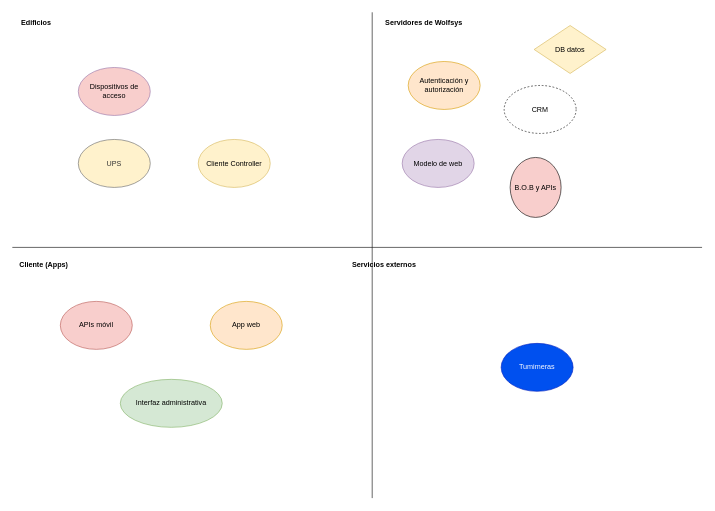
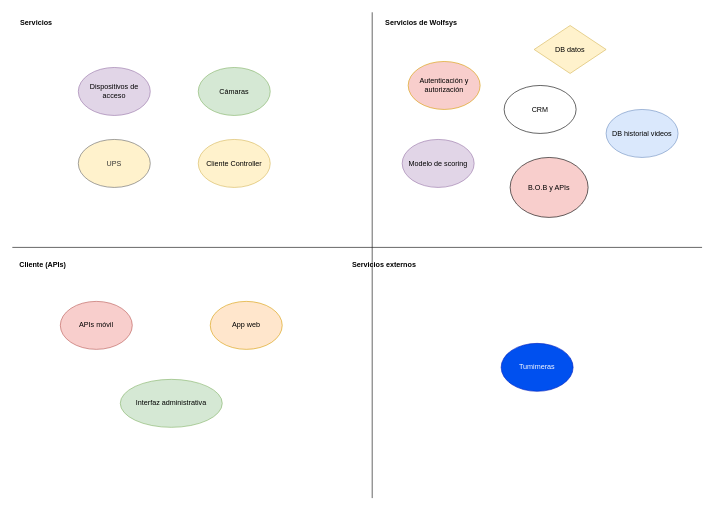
  <mxCell id="0" />
  <mxCell id="1" parent="0" />
  <mxCell id="2" value="" style="endArrow=none;html=1;rounded=0;" parent="1" edge="1"><mxGeometry width="50" height="50" relative="1" as="geometry"><mxPoint x="620" y="830" as="sourcePoint" /><mxPoint x="620" y="20" as="targetPoint" /></mxGeometry></mxCell>
  <mxCell id="3" value="" style="endArrow=none;html=1;rounded=0;" parent="1" edge="1"><mxGeometry width="50" height="50" relative="1" as="geometry"><mxPoint x="20" y="412" as="sourcePoint" /><mxPoint x="1170" y="412" as="targetPoint" /><Array as="points"><mxPoint x="620" y="412" /></Array></mxGeometry></mxCell>
- <mxCell id="4" value="Edificios" style="text;html=1;align=center;verticalAlign=middle;whiteSpace=wrap;rounded=0;fontStyle=1" parent="1" vertex="1"><mxGeometry x="30" y="22" width="60" height="30" as="geometry" /></mxCell>
- <mxCell id="5" value="Servidores de Wolfsys" style="text;html=1;align=left;verticalAlign=middle;whiteSpace=wrap;rounded=0;fontStyle=1" parent="1" vertex="1"><mxGeometry x="640" y="22" width="210" height="30" as="geometry" /></mxCell>
- <mxCell id="6" value="Cliente (Apps)" style="text;html=1;align=left;verticalAlign=middle;whiteSpace=wrap;rounded=0;fontStyle=1" parent="1" vertex="1"><mxGeometry x="30" y="426" width="110" height="30" as="geometry" /></mxCell>
- <mxCell id="7" value="B.O.B y APIs" style="shape=ellipse;fillColor=#f8cecc;" parent="1" vertex="1"><mxGeometry x="850" y="262" width="85" height="100" as="geometry" /></mxCell>
+ <mxCell id="4" value="Servicios" style="text;html=1;align=center;verticalAlign=middle;whiteSpace=wrap;rounded=0;fontStyle=1" parent="1" vertex="1"><mxGeometry x="30" y="22" width="60" height="30" as="geometry" /></mxCell>
+ <mxCell id="5" value="Servicios de Wolfsys" style="text;html=1;align=left;verticalAlign=middle;whiteSpace=wrap;rounded=0;fontStyle=1" parent="1" vertex="1"><mxGeometry x="640" y="22" width="210" height="30" as="geometry" /></mxCell>
+ <mxCell id="6" value="Cliente (APIs)" style="text;html=1;align=left;verticalAlign=middle;whiteSpace=wrap;rounded=0;fontStyle=1" parent="1" vertex="1"><mxGeometry x="30" y="426" width="110" height="30" as="geometry" /></mxCell>
+ <mxCell id="7" value="B.O.B y APIs" style="shape=ellipse;fillColor=#f8cecc;" parent="1" vertex="1"><mxGeometry x="850" y="262" width="130" height="100" as="geometry" /></mxCell>
  <mxCell id="8" value="APIs móvil" style="ellipse;whiteSpace=wrap;html=1;fillColor=#f8cecc;strokeColor=#b85450;" parent="1" vertex="1"><mxGeometry x="100" y="502" width="120" height="80" as="geometry" /></mxCell>
  <mxCell id="9" value="App web" style="ellipse;whiteSpace=wrap;html=1;fillColor=#ffe6cc;strokeColor=#d79b00;" parent="1" vertex="1"><mxGeometry x="350" y="502" width="120" height="80" as="geometry" /></mxCell>
  <mxCell id="10" value="Interfaz administrativa" style="ellipse;whiteSpace=wrap;html=1;fillColor=#d5e8d4;strokeColor=#82b366;" parent="1" vertex="1"><mxGeometry x="200" y="632" width="170" height="80" as="geometry" /></mxCell>
- <mxCell id="11" value="Dispositivos de acceso" style="ellipse;whiteSpace=wrap;html=1;fillColor=#f8cecc;strokeColor=#9673a6;" parent="1" vertex="1"><mxGeometry x="130" y="112" width="120" height="80" as="geometry" /></mxCell>
+ <mxCell id="11" value="Dispositivos de acceso" style="ellipse;whiteSpace=wrap;html=1;fillColor=#e1d5e7;strokeColor=#9673a6;" parent="1" vertex="1"><mxGeometry x="130" y="112" width="120" height="80" as="geometry" /></mxCell>
+ <mxCell id="12" value="Cámaras" style="ellipse;whiteSpace=wrap;html=1;fillColor=#d5e8d4;strokeColor=#82b366;" parent="1" vertex="1"><mxGeometry x="330" y="112" width="120" height="80" as="geometry" /></mxCell>
  <mxCell id="13" value="UPS" style="ellipse;whiteSpace=wrap;html=1;fillColor=#fff2cc;fontColor=#333333;strokeColor=#666666;" parent="1" vertex="1"><mxGeometry x="130" y="232" width="120" height="80" as="geometry" /></mxCell>
  <mxCell id="14" value="Cliente Controller" style="ellipse;whiteSpace=wrap;html=1;fillColor=#fff2cc;strokeColor=#d6b656;" parent="1" vertex="1"><mxGeometry x="330" y="232" width="120" height="80" as="geometry" /></mxCell>
- <mxCell id="15" value="Modelo de web" style="ellipse;whiteSpace=wrap;html=1;fillColor=#e1d5e7;strokeColor=#9673a6;" parent="1" vertex="1"><mxGeometry x="670" y="232" width="120" height="80" as="geometry" /></mxCell>
+ <mxCell id="15" value="Modelo de scoring" style="ellipse;whiteSpace=wrap;html=1;fillColor=#e1d5e7;strokeColor=#9673a6;" parent="1" vertex="1"><mxGeometry x="670" y="232" width="120" height="80" as="geometry" /></mxCell>
  <mxCell id="16" value="DB datos" style="rhombus;whiteSpace=wrap;html=1;fillColor=#fff2cc;strokeColor=#d6b656;" parent="1" vertex="1"><mxGeometry x="890" y="42" width="120" height="80" as="geometry" /></mxCell>
- <mxCell id="17" value="CRM" style="ellipse;whiteSpace=wrap;html=1;dashed=1;" parent="1" vertex="1"><mxGeometry x="840" y="142" width="120" height="80" as="geometry" /></mxCell>
- <mxCell id="18" value="Autenticación y autorización" style="ellipse;whiteSpace=wrap;html=1;fillColor=#ffe6cc;strokeColor=#d79b00;" parent="1" vertex="1"><mxGeometry x="680" y="102" width="120" height="80" as="geometry" /></mxCell>
+ <mxCell id="17" value="CRM" style="ellipse;whiteSpace=wrap;html=1;" parent="1" vertex="1"><mxGeometry x="840" y="142" width="120" height="80" as="geometry" /></mxCell>
+ <mxCell id="18" value="Autenticación y autorización" style="ellipse;whiteSpace=wrap;html=1;fillColor=#f8cecc;strokeColor=#d79b00;" parent="1" vertex="1"><mxGeometry x="680" y="102" width="120" height="80" as="geometry" /></mxCell>
+ <mxCell id="19" value="DB historial videos" style="ellipse;whiteSpace=wrap;html=1;fillColor=#dae8fc;strokeColor=#6c8ebf;" parent="1" vertex="1"><mxGeometry x="1010" y="182" width="120" height="80" as="geometry" /></mxCell>
  <mxCell id="20" value="Servicios externos" style="text;html=1;align=center;verticalAlign=middle;whiteSpace=wrap;rounded=0;fontStyle=1" parent="1" vertex="1"><mxGeometry x="580" y="426" width="120" height="30" as="geometry" /></mxCell>
  <mxCell id="21" value="Tumimeras" style="ellipse;whiteSpace=wrap;html=1;fillColor=#0050ef;fontColor=#ffffff;strokeColor=#001DBC;" parent="1" vertex="1"><mxGeometry x="835" y="572" width="120" height="80" as="geometry" /></mxCell>
